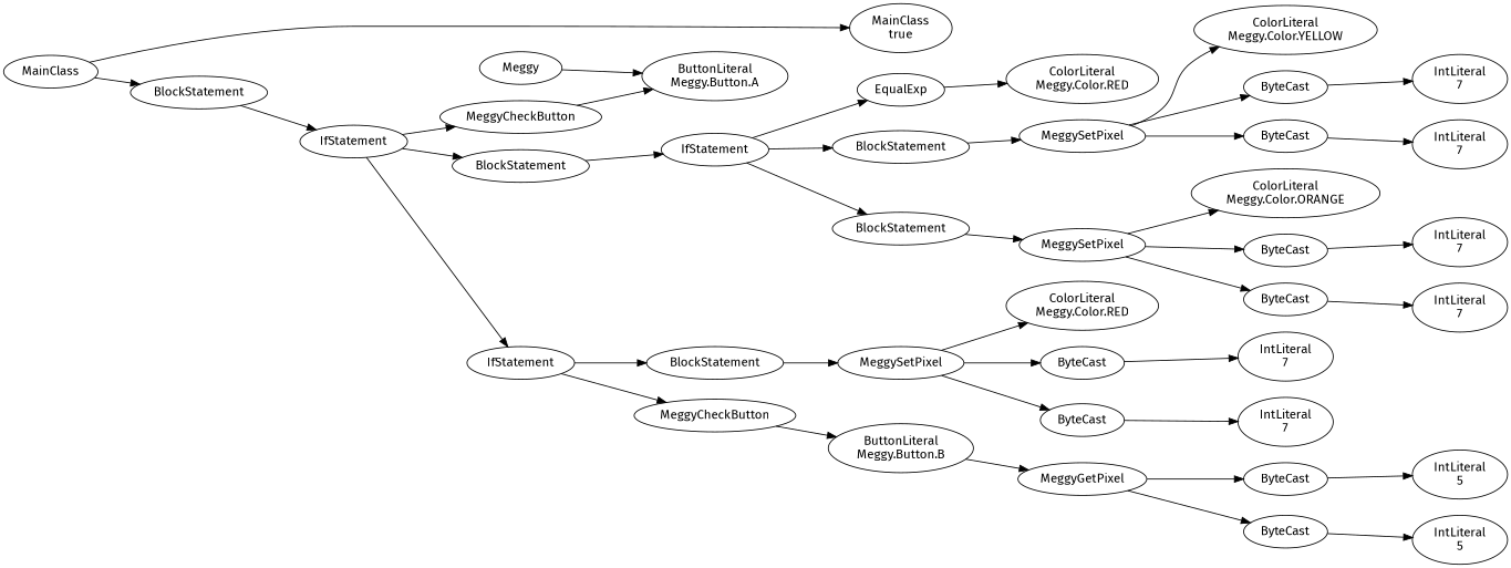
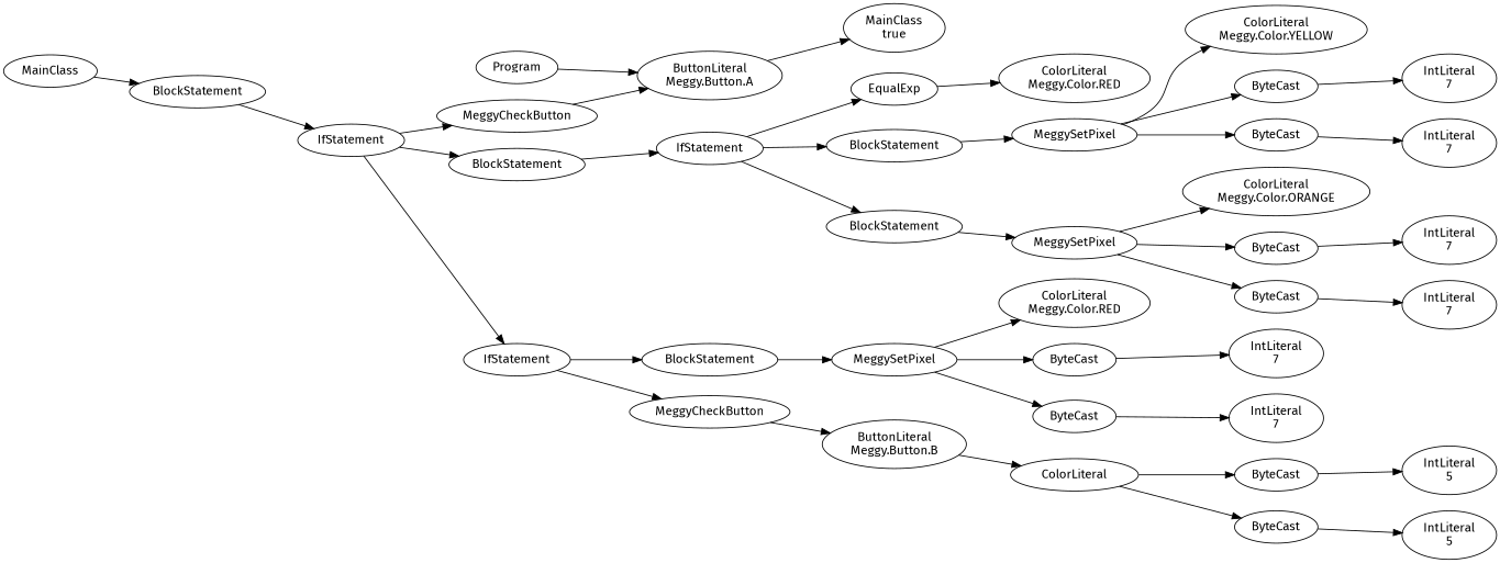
  digraph {
    fontname="Fira Sans"
    rankdir=LR
    node [fontname="Fira Sans"]
    edge [fontname="Fira Sans"]
-   n1 [label=Meggy]
+   n1 [label=Program]
    n2 [label="ButtonLiteral\nMeggy.Button.A"]
    n3 [label=MainClass]
    n4 [label="MainClass\ntrue"]
    n5 [label=BlockStatement]
    n6 [label=IfStatement]
    n7 [label=MeggyCheckButton]
    n8 [label=BlockStatement]
    n9 [label=IfStatement]
    n10 [label=IfStatement]
    n11 [label=MeggyCheckButton]
    n12 [label=BlockStatement]
    n13 [label=EqualExp]
    n14 [label=BlockStatement]
    n15 [label=BlockStatement]
    n16 [label="ColorLiteral\nMeggy.Color.RED"]
    n17 [label=MeggySetPixel]
    n18 [label=MeggySetPixel]
-   n19 [label=MeggyGetPixel]
+   n19 [label=ColorLiteral]
    n20 [label=ByteCast]
    n21 [label=ByteCast]
    n22 [label="IntLiteral\n5"]
    n23 [label="IntLiteral\n5"]
    n24 [label=ByteCast]
    n25 [label=ByteCast]
    n26 [label="ColorLiteral\nMeggy.Color.YELLOW"]
    n27 [label="IntLiteral\n7"]
    n28 [label="IntLiteral\n7"]
    n29 [label=ByteCast]
    n30 [label=ByteCast]
    n31 [label="ColorLiteral\nMeggy.Color.ORANGE"]
    n32 [label="IntLiteral\n7"]
    n33 [label="IntLiteral\n7"]
    n34 [label="ButtonLiteral\nMeggy.Button.B"]
    n35 [label=MeggySetPixel]
    n36 [label=ByteCast]
    n37 [label=ByteCast]
    n38 [label="ColorLiteral\nMeggy.Color.RED"]
    n39 [label="IntLiteral\n7"]
    n40 [label="IntLiteral\n7"]
    n1 -> n2
-   n3 -> n4
+   n2 -> n4
    n3 -> n5
    n5 -> n6
    n6 -> n7
    n6 -> n8
    n6 -> n9
    n7 -> n2
    n8 -> n10
    n9 -> n11
    n9 -> n12
    n10 -> n13
    n10 -> n14
    n10 -> n15
    n11 -> n34
    n12 -> n35
    n13 -> n16
    n14 -> n17
    n15 -> n18
    n17 -> n24
    n17 -> n25
    n17 -> n26
    n18 -> n29
    n18 -> n30
    n18 -> n31
    n19 -> n20
    n19 -> n21
    n20 -> n22
    n21 -> n23
    n24 -> n27
    n25 -> n28
    n29 -> n32
    n30 -> n33
    n34 -> n19
    n35 -> n36
    n35 -> n37
    n35 -> n38
    n36 -> n39
    n37 -> n40
  }
